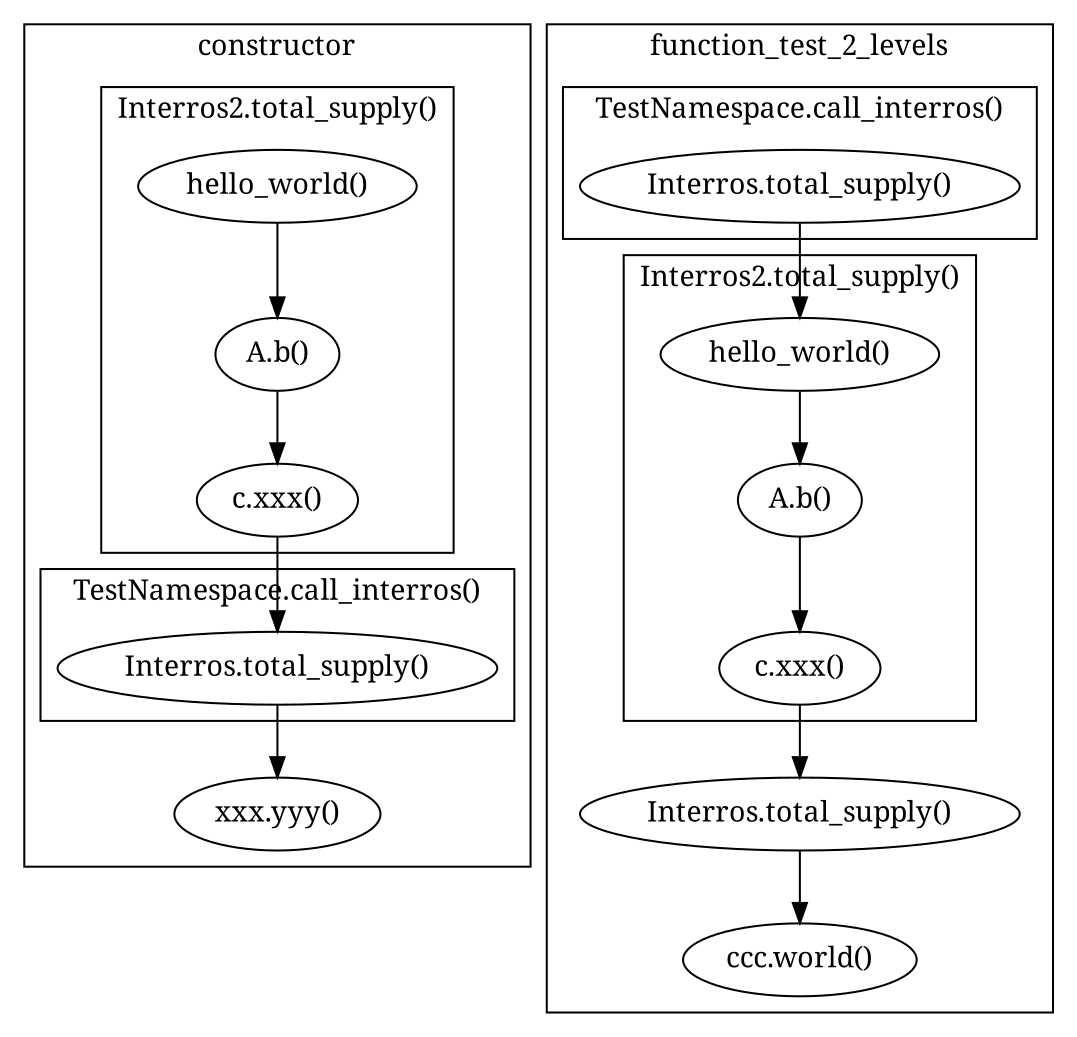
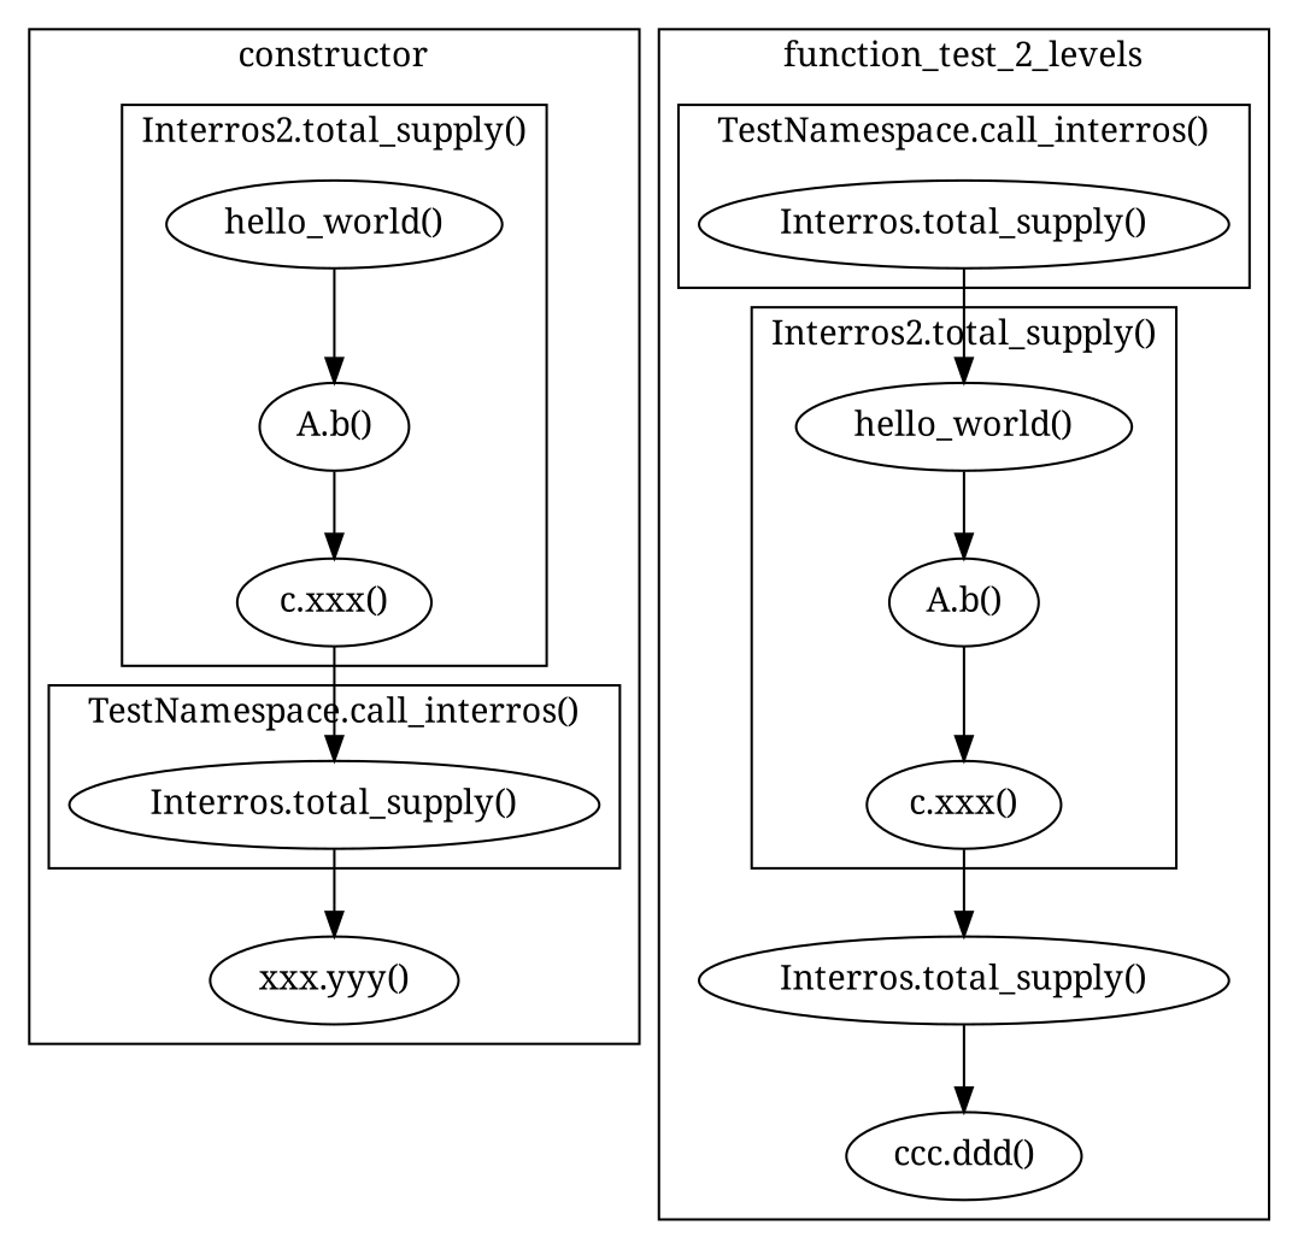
  digraph {
    compound=true
    rankdir=TB
    fontname="Noto Serif"
    node [fontname="Noto Serif"]
    edge [fontname="Noto Serif"]
    n1 [label="hello_world()"]
    n2 [label="A.b()"]
    n3 [label="c.xxx()"]
    n4 [label="Interros.total_supply()"]
    n5 [label="xxx.yyy()"]
    n6 [label="hello_world()"]
    n7 [label="A.b()"]
    n8 [label="c.xxx()"]
    n9 [label="Interros.total_supply()"]
    n10 [label="Interros.total_supply()"]
-   n11 [label="ccc.world()"]
+   n11 [label="ccc.ddd()"]
    subgraph cluster_1 {
      label=constructor
      n5
      subgraph cluster_2 {
        label="Interros2.total_supply()"
        n1
        n2
        n3
      }
      subgraph cluster_3 {
        label="TestNamespace.call_interros()"
        n4
      }
    }
    subgraph cluster_4 {
      label=function_test_2_levels
      n10
      n11
      subgraph cluster_5 {
        label="Interros2.total_supply()"
        n6
        n7
        n8
      }
      subgraph cluster_6 {
        label="TestNamespace.call_interros()"
        n9
      }
    }
    n1 -> n2
    n2 -> n3
    n3 -> n4
    n4 -> n5
    n6 -> n7
    n7 -> n8
    n8 -> n10
    n9 -> n6
    n10 -> n11
  }
